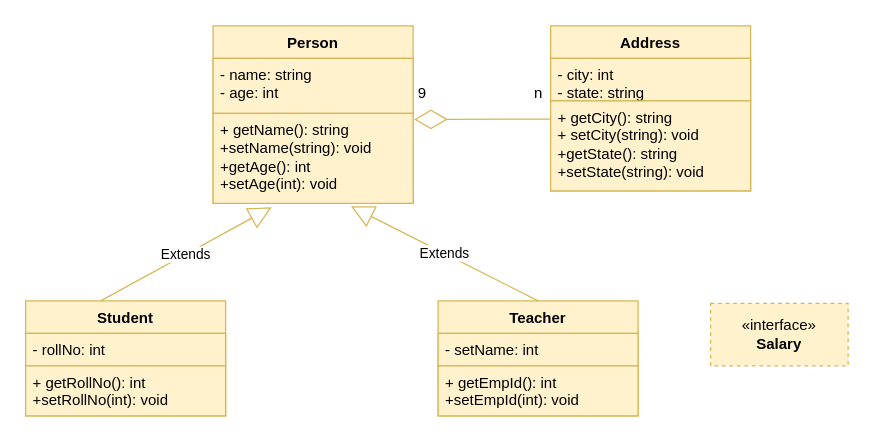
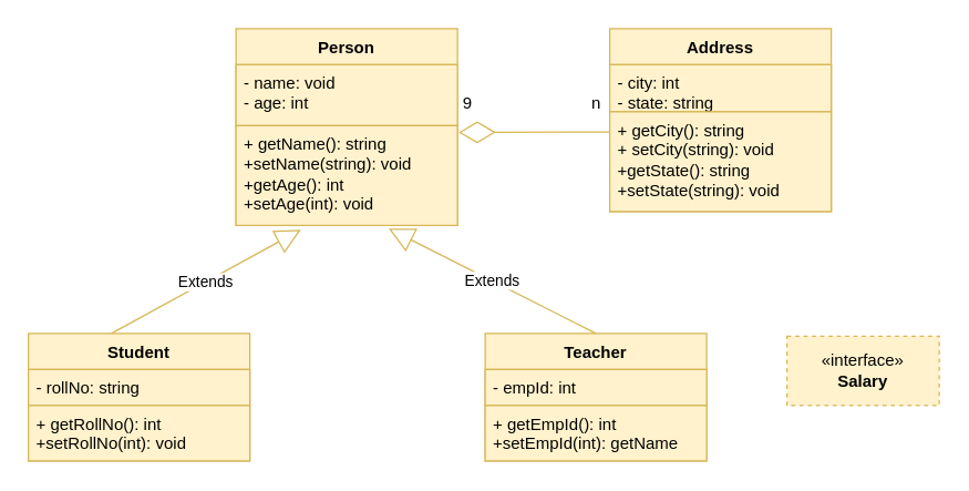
  <mxCell id="0" />
  <mxCell id="1" parent="0" />
  <mxCell id="2" value="Person" style="swimlane;fontStyle=1;align=center;verticalAlign=top;childLayout=stackLayout;horizontal=1;startSize=26;horizontalStack=0;resizeParent=1;resizeParentMax=0;resizeLast=0;collapsible=1;marginBottom=0;whiteSpace=wrap;html=1;fillColor=#fff2cc;strokeColor=#d6b656;" vertex="1" parent="1"><mxGeometry x="170" y="20" width="160" height="142" as="geometry" /></mxCell>
- <mxCell id="3" value="- name: string&lt;br&gt;- age: int" style="text;align=left;verticalAlign=top;spacingLeft=4;spacingRight=4;overflow=hidden;rotatable=0;points=[[0,0.5],[1,0.5]];portConstraint=eastwest;whiteSpace=wrap;html=1;fillColor=#fff2cc;strokeColor=#d6b656;" vertex="1" parent="2"><mxGeometry y="26" width="160" height="44" as="geometry" /></mxCell>
+ <mxCell id="3" value="- name: void&lt;br&gt;- age: int" style="text;align=left;verticalAlign=top;spacingLeft=4;spacingRight=4;overflow=hidden;rotatable=0;points=[[0,0.5],[1,0.5]];portConstraint=eastwest;whiteSpace=wrap;html=1;fillColor=#fff2cc;strokeColor=#d6b656;" vertex="1" parent="2"><mxGeometry y="26" width="160" height="44" as="geometry" /></mxCell>
  <mxCell id="4" value="+ getName(): string&lt;br&gt;+setName(string): void&lt;br&gt;+getAge(): int&lt;br&gt;+setAge(int): void&amp;nbsp;" style="text;align=left;verticalAlign=top;spacingLeft=4;spacingRight=4;overflow=hidden;rotatable=0;points=[[0,0.5],[1,0.5]];portConstraint=eastwest;whiteSpace=wrap;html=1;fillColor=#fff2cc;strokeColor=#d6b656;" vertex="1" parent="2"><mxGeometry y="70" width="160" height="72" as="geometry" /></mxCell>
  <mxCell id="5" value="Student" style="swimlane;fontStyle=1;align=center;verticalAlign=top;childLayout=stackLayout;horizontal=1;startSize=26;horizontalStack=0;resizeParent=1;resizeParentMax=0;resizeLast=0;collapsible=1;marginBottom=0;whiteSpace=wrap;html=1;fillColor=#fff2cc;strokeColor=#d6b656;" vertex="1" parent="1"><mxGeometry x="20" y="240" width="160" height="92" as="geometry" /></mxCell>
  <mxCell id="6" value="Extends" style="endArrow=block;endSize=16;endFill=0;html=1;rounded=0;entryX=0.293;entryY=1.043;entryDx=0;entryDy=0;entryPerimeter=0;fillColor=#fff2cc;strokeColor=#d6b656;" edge="1" parent="5" target="4"><mxGeometry width="160" relative="1" as="geometry"><mxPoint x="60" as="sourcePoint" /><mxPoint x="160" y="-60" as="targetPoint" /></mxGeometry></mxCell>
- <mxCell id="7" value="- rollNo: int" style="text;align=left;verticalAlign=top;spacingLeft=4;spacingRight=4;overflow=hidden;rotatable=0;points=[[0,0.5],[1,0.5]];portConstraint=eastwest;whiteSpace=wrap;html=1;fillColor=#fff2cc;strokeColor=#d6b656;" vertex="1" parent="5"><mxGeometry y="26" width="160" height="26" as="geometry" /></mxCell>
+ <mxCell id="7" value="- rollNo: string" style="text;align=left;verticalAlign=top;spacingLeft=4;spacingRight=4;overflow=hidden;rotatable=0;points=[[0,0.5],[1,0.5]];portConstraint=eastwest;whiteSpace=wrap;html=1;fillColor=#fff2cc;strokeColor=#d6b656;" vertex="1" parent="5"><mxGeometry y="26" width="160" height="26" as="geometry" /></mxCell>
  <mxCell id="8" value="+ getRollNo(): int&lt;br&gt;+setRollNo(int): void" style="text;align=left;verticalAlign=top;spacingLeft=4;spacingRight=4;overflow=hidden;rotatable=0;points=[[0,0.5],[1,0.5]];portConstraint=eastwest;whiteSpace=wrap;html=1;fillColor=#fff2cc;strokeColor=#d6b656;" vertex="1" parent="5"><mxGeometry y="52" width="160" height="40" as="geometry" /></mxCell>
  <mxCell id="9" value="Teacher" style="swimlane;fontStyle=1;align=center;verticalAlign=top;childLayout=stackLayout;horizontal=1;startSize=26;horizontalStack=0;resizeParent=1;resizeParentMax=0;resizeLast=0;collapsible=1;marginBottom=0;whiteSpace=wrap;html=1;fillColor=#fff2cc;strokeColor=#d6b656;" vertex="1" parent="1"><mxGeometry x="350" y="240" width="160" height="92" as="geometry" /></mxCell>
- <mxCell id="10" value="- setName: int" style="text;align=left;verticalAlign=top;spacingLeft=4;spacingRight=4;overflow=hidden;rotatable=0;points=[[0,0.5],[1,0.5]];portConstraint=eastwest;whiteSpace=wrap;html=1;fillColor=#fff2cc;strokeColor=#d6b656;" vertex="1" parent="9"><mxGeometry y="26" width="160" height="26" as="geometry" /></mxCell>
- <mxCell id="11" value="+ getEmpId(): int&lt;br&gt;+setEmpId(int): void" style="text;align=left;verticalAlign=top;spacingLeft=4;spacingRight=4;overflow=hidden;rotatable=0;points=[[0,0.5],[1,0.5]];portConstraint=eastwest;whiteSpace=wrap;html=1;fillColor=#fff2cc;strokeColor=#d6b656;" vertex="1" parent="9"><mxGeometry y="52" width="160" height="40" as="geometry" /></mxCell>
+ <mxCell id="10" value="- empId: int" style="text;align=left;verticalAlign=top;spacingLeft=4;spacingRight=4;overflow=hidden;rotatable=0;points=[[0,0.5],[1,0.5]];portConstraint=eastwest;whiteSpace=wrap;html=1;fillColor=#fff2cc;strokeColor=#d6b656;" vertex="1" parent="9"><mxGeometry y="26" width="160" height="26" as="geometry" /></mxCell>
+ <mxCell id="11" value="+ getEmpId(): int&lt;br&gt;+setEmpId(int): getName" style="text;align=left;verticalAlign=top;spacingLeft=4;spacingRight=4;overflow=hidden;rotatable=0;points=[[0,0.5],[1,0.5]];portConstraint=eastwest;whiteSpace=wrap;html=1;fillColor=#fff2cc;strokeColor=#d6b656;" vertex="1" parent="9"><mxGeometry y="52" width="160" height="40" as="geometry" /></mxCell>
  <mxCell id="12" value="Extends" style="endArrow=block;endSize=16;endFill=0;html=1;rounded=0;exitX=0.5;exitY=0;exitDx=0;exitDy=0;entryX=0.689;entryY=1.031;entryDx=0;entryDy=0;entryPerimeter=0;fillColor=#fff2cc;strokeColor=#d6b656;" edge="1" parent="1" source="9" target="4"><mxGeometry width="160" relative="1" as="geometry"><mxPoint x="270" y="210" as="sourcePoint" /><mxPoint x="330" y="170" as="targetPoint" /></mxGeometry></mxCell>
  <mxCell id="13" value="Address" style="swimlane;fontStyle=1;align=center;verticalAlign=top;childLayout=stackLayout;horizontal=1;startSize=26;horizontalStack=0;resizeParent=1;resizeParentMax=0;resizeLast=0;collapsible=1;marginBottom=0;whiteSpace=wrap;html=1;fillColor=#fff2cc;strokeColor=#d6b656;" vertex="1" parent="1"><mxGeometry x="440" y="20" width="160" height="132" as="geometry" /></mxCell>
  <mxCell id="14" value="- city: int&lt;br&gt;- state: string" style="text;align=left;verticalAlign=top;spacingLeft=4;spacingRight=4;overflow=hidden;rotatable=0;points=[[0,0.5],[1,0.5]];portConstraint=eastwest;whiteSpace=wrap;html=1;fillColor=#fff2cc;strokeColor=#d6b656;" vertex="1" parent="13"><mxGeometry y="26" width="160" height="34" as="geometry" /></mxCell>
  <mxCell id="15" value="+ getCity(): string&lt;br&gt;+ setCity(string): void&lt;br&gt;+getState(): string&lt;br&gt;+setState(string): void" style="text;align=left;verticalAlign=top;spacingLeft=4;spacingRight=4;overflow=hidden;rotatable=0;points=[[0,0.5],[1,0.5]];portConstraint=eastwest;whiteSpace=wrap;html=1;fillColor=#fff2cc;strokeColor=#d6b656;" vertex="1" parent="13"><mxGeometry y="60" width="160" height="72" as="geometry" /></mxCell>
  <mxCell id="16" value="" style="endArrow=diamondThin;endFill=0;endSize=24;html=1;rounded=0;exitX=1.005;exitY=0.609;exitDx=0;exitDy=0;exitPerimeter=0;entryX=1.005;entryY=0.609;entryDx=0;entryDy=0;entryPerimeter=0;fillColor=#fff2cc;strokeColor=#d6b656;" edge="1" parent="1"><mxGeometry width="160" relative="1" as="geometry"><mxPoint x="440" y="94.57" as="sourcePoint" /><mxPoint x="330.8" y="94.872" as="targetPoint" /></mxGeometry></mxCell>
  <mxCell id="17" value="«interface»&lt;br&gt;&lt;b&gt;Salary&lt;/b&gt;" style="html=1;whiteSpace=wrap;fillColor=#fff2cc;strokeColor=#d6b656;dashed=1;" vertex="1" parent="1"><mxGeometry x="568" y="242" width="110" height="50" as="geometry" /></mxCell>
  <mxCell id="18" value="9" style="text;html=1;align=center;verticalAlign=middle;resizable=0;points=[];autosize=1;" vertex="1" parent="1"><mxGeometry x="316" y="60" width="42" height="28" as="geometry" /></mxCell>
  <mxCell id="19" value="n" style="text;html=1;align=center;verticalAlign=middle;resizable=0;points=[];autosize=1;" vertex="1" parent="1"><mxGeometry x="409" y="60" width="42" height="28" as="geometry" /></mxCell>
